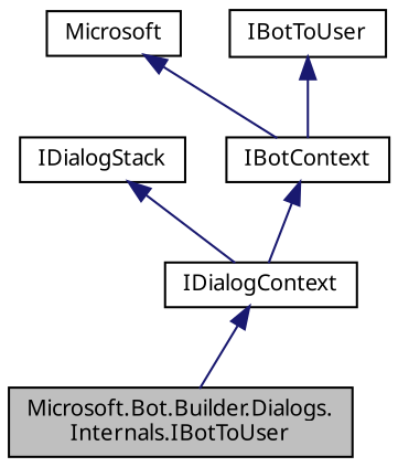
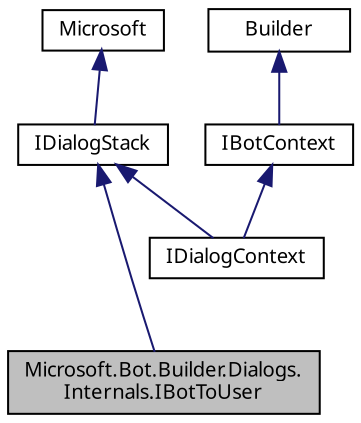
  digraph {
    fontname="Noto Sans"
    node [color=black fillcolor=white fontname="Noto Sans" fontsize=10 shape=record style=filled]
    edge [color=midnightblue dir=back fontname="Noto Sans" fontsize=10 labelfontname=Helvetica labelfontsize=10 style=solid]
    n1 [fillcolor=grey75 fontcolor=black height=0.2 label="Microsoft.Bot.Builder.Dialogs.\lInternals.IBotToUser" width=0.4]
    n2 [height=0.2 label=IDialogContext width=0.4]
    n3 [height=0.2 label=IDialogStack width=0.4]
    n4 [height=0.2 label=IBotContext width=0.4]
    n5 [height=0.2 label=Microsoft width=0.4]
-   n6 [height=0.2 label=IBotToUser width=0.4]
-   n2 -> n1
+   n6 [height=0.2 label=Builder width=0.4]
+   n3 -> n1
    n3 -> n2
    n4 -> n2
-   n5 -> n4
+   n5 -> n3
    n6 -> n4
  }
